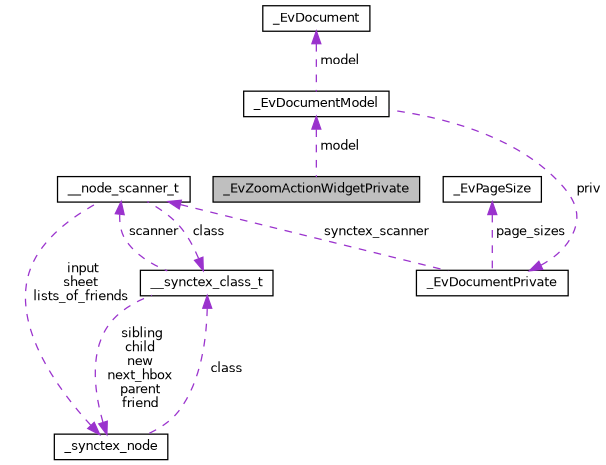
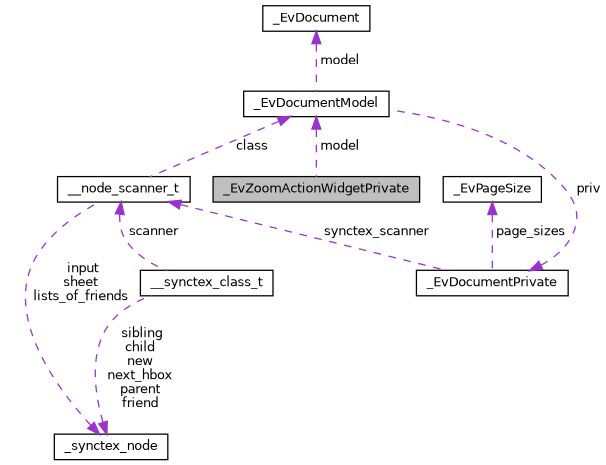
  digraph {
    node [color=black fillcolor=white fontname=Helvetica fontsize=10 shape=record style=filled]
    edge [color=darkorchid3 dir=back fontname=Helvetica fontsize=10 labelfontname=Helvetica labelfontsize=10 style=dashed]
    n1 [fillcolor=grey75 fontcolor=black height=0.2 label=_EvZoomActionWidgetPrivate width=0.4]
    n2 [height=0.2 label=_EvDocumentModel width=0.4]
    n3 [height=0.2 label=_EvDocument width=0.4]
    n4 [height=0.2 label=_EvDocumentPrivate width=0.4]
    n5 [height=0.2 label=_EvPageSize width=0.4]
    n6 [height=0.2 label=__node_scanner_t width=0.4]
    n7 [height=0.2 label=__synctex_class_t width=0.4]
    n8 [height=0.2 label=_synctex_node width=0.4]
    n2 -> n1 [label=" model"]
    n3 -> n2 [label=" model"]
    n4 -> n2 [label=" priv"]
    n5 -> n4 [label=" page_sizes"]
    n6 -> n4 [label=" synctex_scanner"]
    n6 -> n7 [label=" scanner"]
-   n7 -> n6 [label=" class"]
-   n7 -> n8 [label=" class"]
+   n2 -> n6 [label=" class"]
    n8 -> n6 [label=" input\nsheet\nlists_of_friends"]
    n8 -> n7 [label=" sibling\nchild\nnew\nnext_hbox\nparent\nfriend"]
  }
